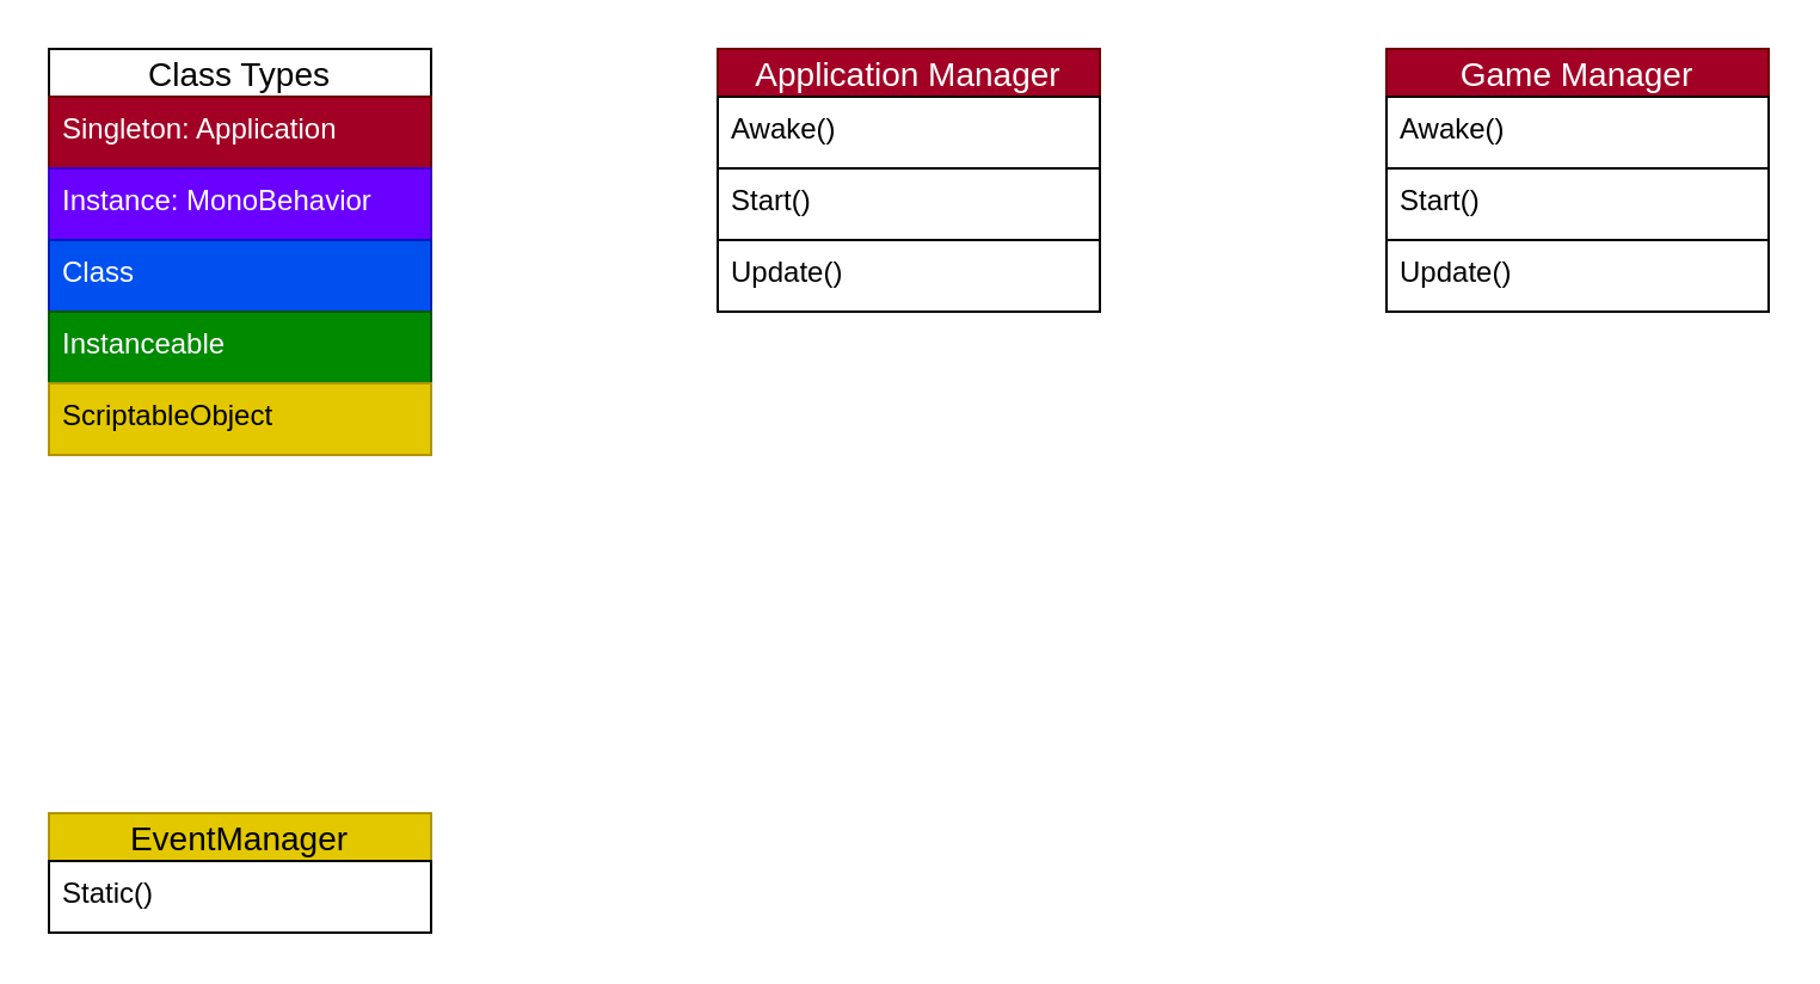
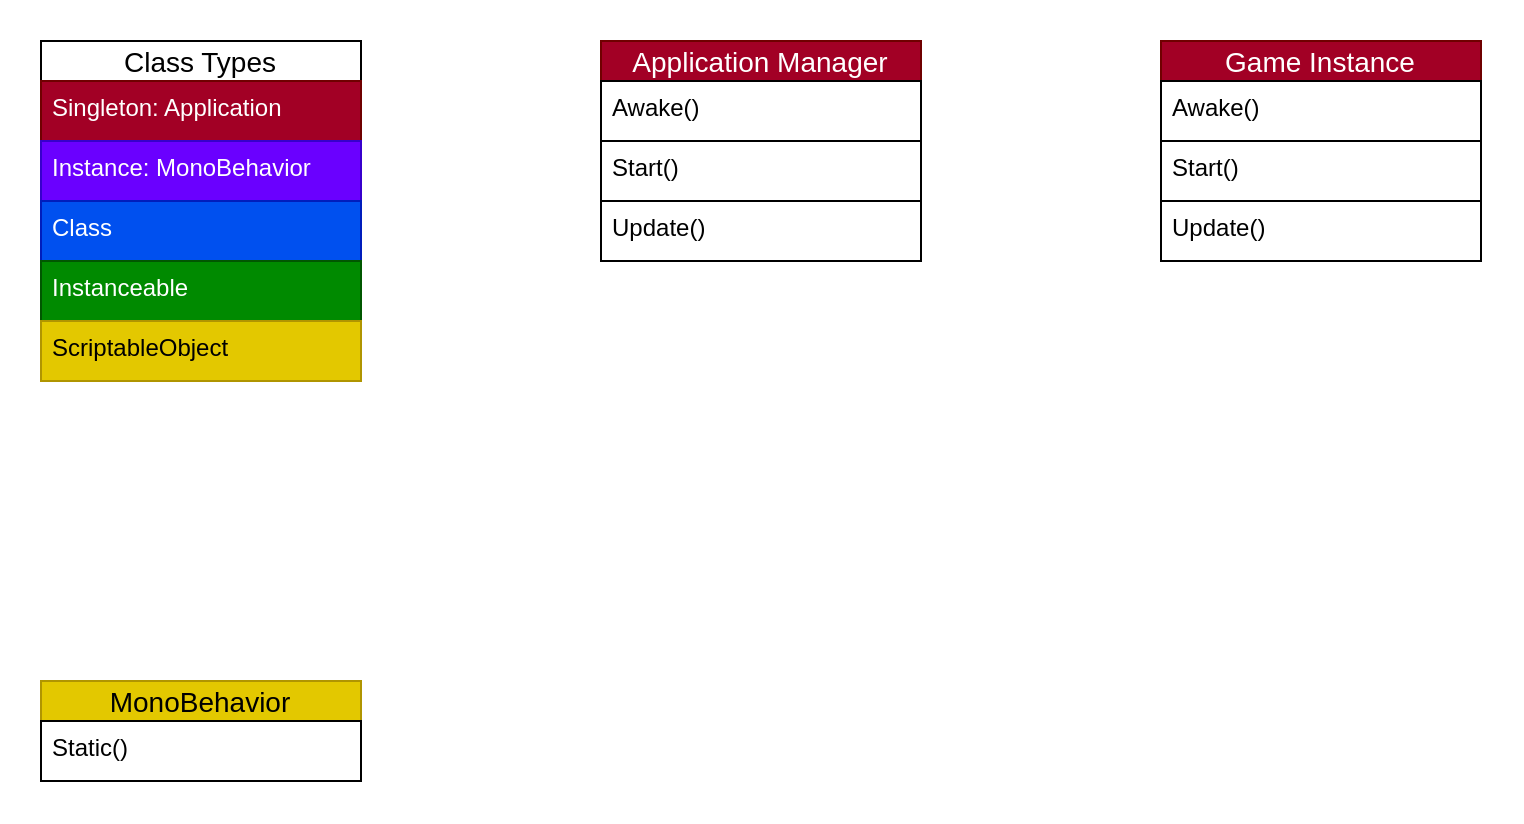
  <mxCell id="0" />
  <mxCell id="1" parent="0" />
  <mxCell id="2" value="Class Types" style="swimlane;fontStyle=0;childLayout=stackLayout;horizontal=1;startSize=20;horizontalStack=0;resizeParent=1;resizeParentMax=0;resizeLast=0;collapsible=1;marginBottom=0;align=center;fontSize=14;direction=east;" parent="1" vertex="1"><mxGeometry width="160" height="170" as="geometry" x="20" y="20"><mxRectangle x="250" y="170" width="60" height="30" as="alternateBounds" /></mxGeometry></mxCell>
  <mxCell id="3" value="Singleton: Application" style="text;strokeColor=#6F0000;fillColor=#a20025;spacingLeft=4;spacingRight=4;overflow=hidden;rotatable=0;points=[[0,0.5],[1,0.5]];portConstraint=eastwest;fontSize=12;rounded=0;fontColor=#ffffff;" parent="2" vertex="1"><mxGeometry y="20" width="160" height="30" as="geometry" /></mxCell>
  <mxCell id="4" value="Instance: MonoBehavior" style="text;strokeColor=#3700CC;fillColor=#6a00ff;spacingLeft=4;spacingRight=4;overflow=hidden;rotatable=0;points=[[0,0.5],[1,0.5]];portConstraint=eastwest;fontSize=12;rounded=0;fontColor=#ffffff;" parent="2" vertex="1"><mxGeometry y="50" width="160" height="30" as="geometry" /></mxCell>
  <mxCell id="5" value="Class" style="text;strokeColor=#001DBC;fillColor=#0050ef;spacingLeft=4;spacingRight=4;overflow=hidden;rotatable=0;points=[[0,0.5],[1,0.5]];portConstraint=eastwest;fontSize=12;fontColor=#ffffff;" parent="2" vertex="1"><mxGeometry y="80" width="160" height="30" as="geometry" /></mxCell>
  <mxCell id="6" value="Instanceable" style="text;strokeColor=#005700;fillColor=#008a00;spacingLeft=4;spacingRight=4;overflow=hidden;rotatable=0;points=[[0,0.5],[1,0.5]];portConstraint=eastwest;fontSize=12;fontColor=#ffffff;" vertex="1" parent="2"><mxGeometry y="110" width="160" height="30" as="geometry" /></mxCell>
  <mxCell id="7" value="ScriptableObject" style="text;spacingLeft=4;spacingRight=4;overflow=hidden;rotatable=0;points=[[0,0.5],[1,0.5]];portConstraint=eastwest;fontSize=12;labelBackgroundColor=none;fillColor=#e3c800;fontColor=#000000;strokeColor=#B09500;" vertex="1" parent="2"><mxGeometry y="140" width="160" height="30" as="geometry" /></mxCell>
  <mxCell id="8" value="Application Manager" style="swimlane;fontStyle=0;childLayout=stackLayout;horizontal=1;startSize=20;horizontalStack=0;resizeParent=1;resizeParentMax=0;resizeLast=0;collapsible=1;marginBottom=0;align=center;fontSize=14;direction=east;fillColor=#a20025;fontColor=#ffffff;strokeColor=#6F0000;" vertex="1" parent="1"><mxGeometry x="300" width="160" height="110" as="geometry" y="20"><mxRectangle x="250" y="170" width="60" height="30" as="alternateBounds" /></mxGeometry></mxCell>
  <mxCell id="9" value="Awake()" style="text;strokeColor=default;fillColor=none;spacingLeft=4;spacingRight=4;overflow=hidden;rotatable=0;points=[[0,0.5],[1,0.5]];portConstraint=eastwest;fontSize=12;rounded=0;" vertex="1" parent="8"><mxGeometry y="20" width="160" height="30" as="geometry" /></mxCell>
  <mxCell id="10" value="Start()" style="text;strokeColor=default;fillColor=none;spacingLeft=4;spacingRight=4;overflow=hidden;rotatable=0;points=[[0,0.5],[1,0.5]];portConstraint=eastwest;fontSize=12;rounded=0;" vertex="1" parent="8"><mxGeometry y="50" width="160" height="30" as="geometry" /></mxCell>
  <mxCell id="11" value="Update()" style="text;strokeColor=default;fillColor=none;spacingLeft=4;spacingRight=4;overflow=hidden;rotatable=0;points=[[0,0.5],[1,0.5]];portConstraint=eastwest;fontSize=12;" vertex="1" parent="8"><mxGeometry y="80" width="160" height="30" as="geometry" /></mxCell>
- <mxCell id="12" value="Game Manager" style="swimlane;fontStyle=0;childLayout=stackLayout;horizontal=1;startSize=20;horizontalStack=0;resizeParent=1;resizeParentMax=0;resizeLast=0;collapsible=1;marginBottom=0;align=center;fontSize=14;direction=east;fillColor=#a20025;fontColor=#ffffff;strokeColor=#6F0000;" vertex="1" parent="1"><mxGeometry x="580" width="160" height="110" as="geometry" y="20"><mxRectangle x="250" y="170" width="60" height="30" as="alternateBounds" /></mxGeometry></mxCell>
+ <mxCell id="12" value="Game Instance" style="swimlane;fontStyle=0;childLayout=stackLayout;horizontal=1;startSize=20;horizontalStack=0;resizeParent=1;resizeParentMax=0;resizeLast=0;collapsible=1;marginBottom=0;align=center;fontSize=14;direction=east;fillColor=#a20025;fontColor=#ffffff;strokeColor=#6F0000;" vertex="1" parent="1"><mxGeometry x="580" width="160" height="110" as="geometry" y="20"><mxRectangle x="250" y="170" width="60" height="30" as="alternateBounds" /></mxGeometry></mxCell>
  <mxCell id="13" value="Awake()" style="text;strokeColor=default;fillColor=none;spacingLeft=4;spacingRight=4;overflow=hidden;rotatable=0;points=[[0,0.5],[1,0.5]];portConstraint=eastwest;fontSize=12;rounded=0;" vertex="1" parent="12"><mxGeometry y="20" width="160" height="30" as="geometry" /></mxCell>
  <mxCell id="14" value="Start()" style="text;strokeColor=default;fillColor=none;spacingLeft=4;spacingRight=4;overflow=hidden;rotatable=0;points=[[0,0.5],[1,0.5]];portConstraint=eastwest;fontSize=12;rounded=0;" vertex="1" parent="12"><mxGeometry y="50" width="160" height="30" as="geometry" /></mxCell>
  <mxCell id="15" value="Update()" style="text;strokeColor=default;fillColor=none;spacingLeft=4;spacingRight=4;overflow=hidden;rotatable=0;points=[[0,0.5],[1,0.5]];portConstraint=eastwest;fontSize=12;" vertex="1" parent="12"><mxGeometry y="80" width="160" height="30" as="geometry" /></mxCell>
- <mxCell id="16" value="EventManager" style="swimlane;fontStyle=0;childLayout=stackLayout;horizontal=1;startSize=20;horizontalStack=0;resizeParent=1;resizeParentMax=0;resizeLast=0;collapsible=1;marginBottom=0;align=center;fontSize=14;direction=east;fillColor=#e3c800;fontColor=#000000;strokeColor=#B09500;labelBackgroundColor=none;" vertex="1" parent="1"><mxGeometry x="20" y="340" width="160" height="50" as="geometry"><mxRectangle x="240" y="40" width="60" height="30" as="alternateBounds" /></mxGeometry></mxCell>
+ <mxCell id="16" value="MonoBehavior" style="swimlane;fontStyle=0;childLayout=stackLayout;horizontal=1;startSize=20;horizontalStack=0;resizeParent=1;resizeParentMax=0;resizeLast=0;collapsible=1;marginBottom=0;align=center;fontSize=14;direction=east;fillColor=#e3c800;fontColor=#000000;strokeColor=#B09500;labelBackgroundColor=none;" vertex="1" parent="1"><mxGeometry x="20" y="340" width="160" height="50" as="geometry"><mxRectangle x="240" y="40" width="60" height="30" as="alternateBounds" /></mxGeometry></mxCell>
  <mxCell id="17" value="Static()" style="text;strokeColor=default;fillColor=none;spacingLeft=4;spacingRight=4;overflow=hidden;rotatable=0;points=[[0,0.5],[1,0.5]];portConstraint=eastwest;fontSize=12;labelBackgroundColor=none;fontColor=default;" vertex="1" parent="16"><mxGeometry y="20" width="160" height="30" as="geometry" /></mxCell>
